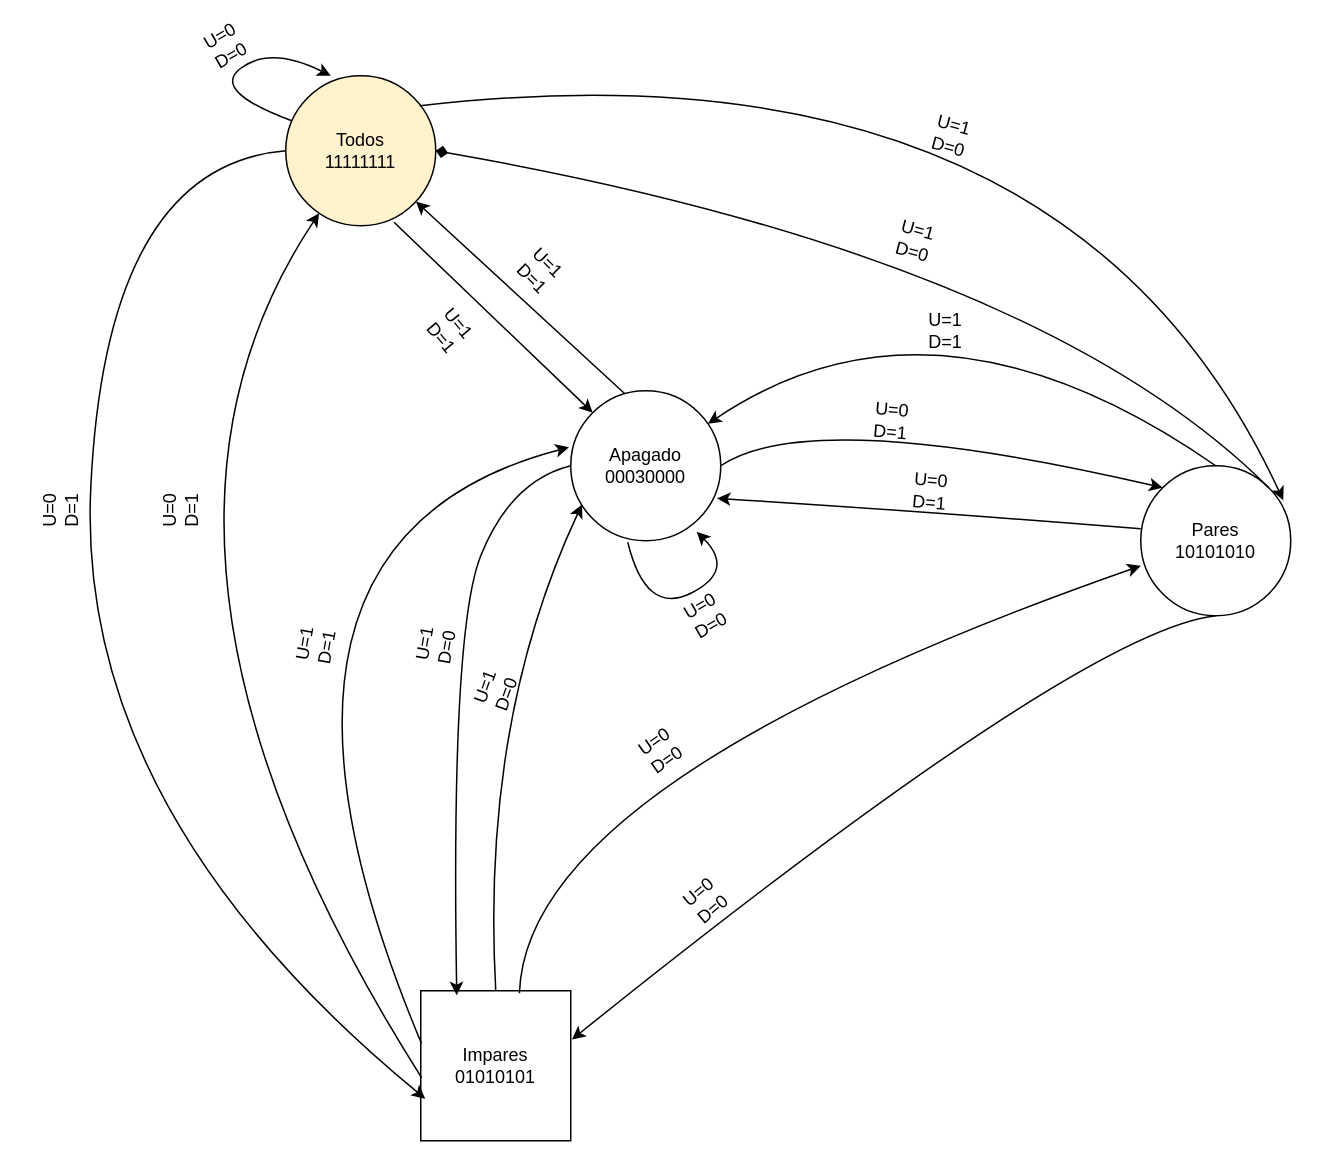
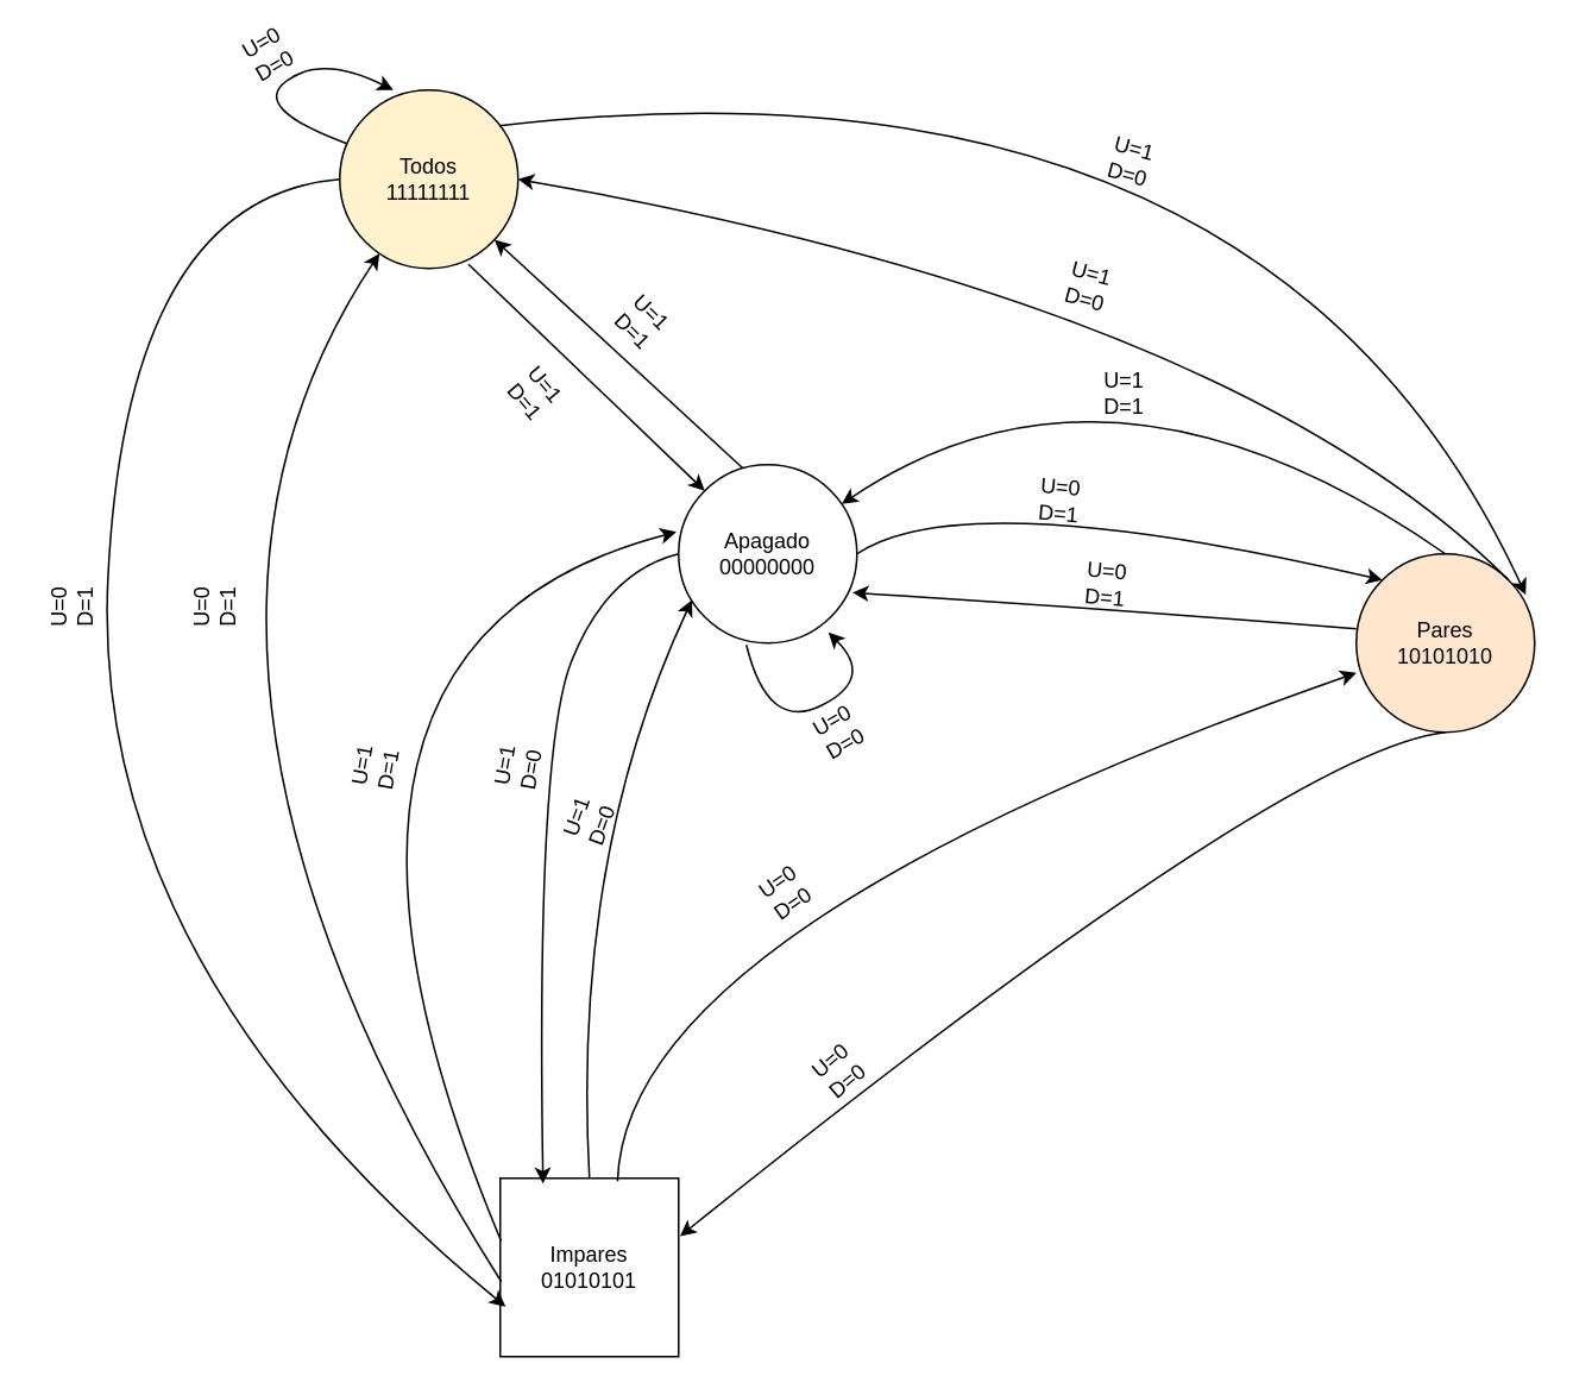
  <mxCell id="0" />
  <mxCell id="1" parent="0" />
  <mxCell id="2" value="Impares&lt;br&gt;01010101" style="whiteSpace=wrap;html=1;rounded=0;" parent="1" vertex="1"><mxGeometry x="280" y="660" width="100" height="100" as="geometry" /></mxCell>
- <mxCell id="3" value="Pares&lt;br&gt;10101010" style="ellipse;whiteSpace=wrap;html=1;" parent="1" vertex="1"><mxGeometry x="760" y="310" width="100" height="100" as="geometry" /></mxCell>
- <mxCell id="4" value="Apagado&lt;br&gt;00030000" style="ellipse;whiteSpace=wrap;html=1;" parent="1" vertex="1"><mxGeometry x="380" y="260" width="100" height="100" as="geometry" /></mxCell>
+ <mxCell id="3" value="Pares&lt;br&gt;10101010" style="ellipse;whiteSpace=wrap;html=1;fillColor=#ffe6cc;" parent="1" vertex="1"><mxGeometry x="760" y="310" width="100" height="100" as="geometry" /></mxCell>
+ <mxCell id="4" value="Apagado&lt;br&gt;00000000" style="ellipse;whiteSpace=wrap;html=1;" parent="1" vertex="1"><mxGeometry x="380" y="260" width="100" height="100" as="geometry" /></mxCell>
  <mxCell id="5" value="" style="curved=1;endArrow=classic;html=1;entryX=0;entryY=0.667;entryDx=0;entryDy=0;entryPerimeter=0;exitX=0.658;exitY=0.017;exitDx=0;exitDy=0;exitPerimeter=0;" parent="1" source="2" target="3" edge="1"><mxGeometry width="50" height="50" relative="1" as="geometry"><mxPoint x="360" y="530" as="sourcePoint" /><mxPoint x="340" y="370" as="targetPoint" /><Array as="points"><mxPoint x="350" y="520" /></Array></mxGeometry></mxCell>
  <mxCell id="6" value="U=0 D=0" style="text;html=1;strokeColor=none;fillColor=none;align=center;verticalAlign=middle;whiteSpace=wrap;rounded=0;rotation=-35;" parent="1" vertex="1"><mxGeometry x="420" y="490" width="40" height="20" as="geometry" /></mxCell>
  <mxCell id="7" value="" style="curved=1;endArrow=classic;html=1;exitX=0.5;exitY=1;exitDx=0;exitDy=0;entryX=1.008;entryY=0.325;entryDx=0;entryDy=0;entryPerimeter=0;" parent="1" source="3" target="2" edge="1"><mxGeometry width="50" height="50" relative="1" as="geometry"><mxPoint x="870" y="450" as="sourcePoint" /><mxPoint x="570" y="510" as="targetPoint" /><Array as="points"><mxPoint x="720" y="420" /></Array></mxGeometry></mxCell>
  <mxCell id="8" value="U=0 D=0" style="text;html=1;strokeColor=none;fillColor=none;align=center;verticalAlign=middle;whiteSpace=wrap;rounded=0;rotation=-40;" parent="1" vertex="1"><mxGeometry x="450" y="590" width="40" height="20" as="geometry" /></mxCell>
  <mxCell id="9" value="" style="curved=1;endArrow=classic;html=1;entryX=0.075;entryY=0.758;entryDx=0;entryDy=0;entryPerimeter=0;exitX=0.5;exitY=0;exitDx=0;exitDy=0;" parent="1" source="2" target="4" edge="1"><mxGeometry width="50" height="50" relative="1" as="geometry"><mxPoint x="248.333" y="540" as="sourcePoint" /><mxPoint x="350" y="480" as="targetPoint" /><Array as="points"><mxPoint x="320" y="480" /></Array></mxGeometry></mxCell>
  <mxCell id="10" value="U=1 D=0" style="text;html=1;strokeColor=none;fillColor=none;align=center;verticalAlign=middle;whiteSpace=wrap;rounded=0;rotation=-70;" parent="1" vertex="1"><mxGeometry x="310" y="450" width="40" height="20" as="geometry" /></mxCell>
  <mxCell id="11" value="" style="curved=1;endArrow=classic;html=1;exitX=0;exitY=0.5;exitDx=0;exitDy=0;entryX=0.24;entryY=0.03;entryDx=0;entryDy=0;entryPerimeter=0;" parent="1" source="4" edge="1" target="2"><mxGeometry width="50" height="50" relative="1" as="geometry"><mxPoint x="360" y="220" as="sourcePoint" /><mxPoint x="297" y="668" as="targetPoint" /><Array as="points"><mxPoint x="340" y="320" /><mxPoint x="300" y="420" /></Array></mxGeometry></mxCell>
  <mxCell id="12" value="U=1 D=0" style="text;html=1;strokeColor=none;fillColor=none;align=center;verticalAlign=middle;whiteSpace=wrap;rounded=0;rotation=-80;" parent="1" vertex="1"><mxGeometry x="270" y="420" width="40" height="20" as="geometry" /></mxCell>
  <mxCell id="13" value="" style="curved=1;endArrow=classic;html=1;exitX=0.5;exitY=0;exitDx=0;exitDy=0;entryX=0;entryY=0;entryDx=0;entryDy=0;" parent="1" target="3" edge="1"><mxGeometry width="50" height="50" relative="1" as="geometry"><mxPoint x="480" y="310" as="sourcePoint" /><mxPoint x="660" y="220" as="targetPoint" /><Array as="points"><mxPoint x="540" y="270" /></Array></mxGeometry></mxCell>
  <mxCell id="14" value="U=0 D=1" style="text;html=1;strokeColor=none;fillColor=none;align=center;verticalAlign=middle;whiteSpace=wrap;rounded=0;rotation=5;" parent="1" vertex="1"><mxGeometry x="574" y="270" width="40" height="20" as="geometry" /></mxCell>
  <mxCell id="15" value="" style="curved=1;endArrow=classic;html=1;exitX=0;exitY=0.5;exitDx=0;exitDy=0;entryX=0.975;entryY=0.717;entryDx=0;entryDy=0;entryPerimeter=0;" parent="1" target="4" edge="1"><mxGeometry width="50" height="50" relative="1" as="geometry"><mxPoint x="760" y="352" as="sourcePoint" /><mxPoint x="677" y="710" as="targetPoint" /><Array as="points"><mxPoint x="610" y="340" /></Array></mxGeometry></mxCell>
  <mxCell id="16" value="U=0 D=1" style="text;html=1;strokeColor=none;fillColor=none;align=center;verticalAlign=middle;whiteSpace=wrap;rounded=0;rotation=5;" parent="1" vertex="1"><mxGeometry x="600" y="317" width="40" height="20" as="geometry" /></mxCell>
  <mxCell id="17" value="U=1 D=1" style="text;html=1;strokeColor=none;fillColor=none;align=center;verticalAlign=middle;whiteSpace=wrap;rounded=0;rotation=45;" parent="1" vertex="1"><mxGeometry x="340" y="170" width="40" height="20" as="geometry" /></mxCell>
  <mxCell id="18" value="" style="endArrow=classic;html=1;exitX=0.722;exitY=0.977;exitDx=0;exitDy=0;exitPerimeter=0;entryX=0;entryY=0;entryDx=0;entryDy=0;" parent="1" source="20" target="4" edge="1"><mxGeometry width="50" height="50" relative="1" as="geometry"><mxPoint x="227.5" y="130" as="sourcePoint" /><mxPoint x="390" y="278" as="targetPoint" /></mxGeometry></mxCell>
  <mxCell id="19" value="U=1 D=1" style="text;html=1;strokeColor=none;fillColor=none;align=center;verticalAlign=middle;whiteSpace=wrap;rounded=0;rotation=50;" parent="1" vertex="1"><mxGeometry x="280" width="40" height="20" as="geometry" y="210" /></mxCell>
  <mxCell id="20" value="Todos&lt;br&gt;11111111" style="ellipse;whiteSpace=wrap;html=1;fillColor=#fff2cc;" parent="1" vertex="1"><mxGeometry x="190" y="50" width="100" height="100" as="geometry" /></mxCell>
  <mxCell id="21" value="" style="endArrow=classic;html=1;exitX=0.357;exitY=0.017;exitDx=0;exitDy=0;exitPerimeter=0;" parent="1" source="4" target="20" edge="1"><mxGeometry width="50" height="50" relative="1" as="geometry"><mxPoint x="390" y="180" as="sourcePoint" /><mxPoint x="440" y="130" as="targetPoint" /></mxGeometry></mxCell>
  <mxCell id="22" value="" style="curved=1;endArrow=classic;html=1;exitX=0.005;exitY=0.352;exitDx=0;exitDy=0;entryX=-0.012;entryY=0.377;entryDx=0;entryDy=0;entryPerimeter=0;exitPerimeter=0;" parent="1" source="2" target="4" edge="1"><mxGeometry width="50" height="50" relative="1" as="geometry"><mxPoint x="210" y="664.2" as="sourcePoint" /><mxPoint x="370" y="290" as="targetPoint" /><Array as="points"><mxPoint x="140" y="360" /></Array></mxGeometry></mxCell>
  <mxCell id="23" value="U=1 D=1" style="text;html=1;strokeColor=none;fillColor=none;align=center;verticalAlign=middle;whiteSpace=wrap;rounded=0;rotation=-80;" parent="1" vertex="1"><mxGeometry x="190" y="420" width="40" height="20" as="geometry" /></mxCell>
  <mxCell id="24" value="" style="curved=1;endArrow=classic;html=1;exitX=0.5;exitY=0;exitDx=0;exitDy=0;" parent="1" source="3" target="4" edge="1"><mxGeometry width="50" height="50" relative="1" as="geometry"><mxPoint x="772.5" y="250.3" as="sourcePoint" /><mxPoint x="490" y="230" as="targetPoint" /><Array as="points"><mxPoint x="623" y="180" /></Array></mxGeometry></mxCell>
  <mxCell id="25" value="U=1 D=1" style="text;html=1;strokeColor=none;fillColor=none;align=center;verticalAlign=middle;whiteSpace=wrap;rounded=0;rotation=0;" parent="1" vertex="1"><mxGeometry x="610" width="40" height="20" as="geometry" y="210" /></mxCell>
- <mxCell id="26" value="" style="curved=1;endArrow=diamond;html=1;exitX=1;exitY=0;exitDx=0;exitDy=0;entryX=1;entryY=0.5;entryDx=0;entryDy=0;" edge="1" parent="1" source="3" target="20"><mxGeometry width="50" height="50" relative="1" as="geometry"><mxPoint x="919" y="200" as="sourcePoint" /><mxPoint x="580" y="182.067" as="targetPoint" /><Array as="points"><mxPoint x="690" y="170" /></Array></mxGeometry></mxCell>
+ <mxCell id="26" value="" style="curved=1;endArrow=classic;html=1;exitX=1;exitY=0;exitDx=0;exitDy=0;entryX=1;entryY=0.5;entryDx=0;entryDy=0;" edge="1" parent="1" source="3" target="20"><mxGeometry width="50" height="50" relative="1" as="geometry"><mxPoint x="919" y="200" as="sourcePoint" /><mxPoint x="580" y="182.067" as="targetPoint" /><Array as="points"><mxPoint x="690" y="170" /></Array></mxGeometry></mxCell>
  <mxCell id="27" value="U=1 D=0" style="text;html=1;strokeColor=none;fillColor=none;align=center;verticalAlign=middle;whiteSpace=wrap;rounded=0;rotation=15;" vertex="1" parent="1"><mxGeometry x="590" y="150" width="40" height="20" as="geometry" /></mxCell>
  <mxCell id="28" value="" style="curved=1;endArrow=classic;html=1;exitX=0.006;exitY=0.58;exitDx=0;exitDy=0;exitPerimeter=0;" edge="1" parent="1" source="2" target="20"><mxGeometry width="50" height="50" relative="1" as="geometry"><mxPoint x="101.5" y="714.5" as="sourcePoint" /><mxPoint x="199.8" y="317" as="targetPoint" /><Array as="points"><mxPoint x="60" y="370" /></Array></mxGeometry></mxCell>
  <mxCell id="29" value="U=0 D=1" style="text;html=1;strokeColor=none;fillColor=none;align=center;verticalAlign=middle;whiteSpace=wrap;rounded=0;rotation=-90;" vertex="1" parent="1"><mxGeometry x="100" y="330" width="40" height="20" as="geometry" /></mxCell>
  <mxCell id="30" value="" style="curved=1;endArrow=classic;html=1;exitX=0;exitY=0.5;exitDx=0;exitDy=0;entryX=0.03;entryY=0.72;entryDx=0;entryDy=0;entryPerimeter=0;" edge="1" parent="1" source="20" target="2"><mxGeometry width="50" height="50" relative="1" as="geometry"><mxPoint x="53" y="82" as="sourcePoint" /><mxPoint x="280" y="730" as="targetPoint" /><Array as="points"><mxPoint x="70" y="110" /><mxPoint x="50" y="540" /></Array></mxGeometry></mxCell>
  <mxCell id="31" value="U=0 D=1" style="text;html=1;strokeColor=none;fillColor=none;align=center;verticalAlign=middle;whiteSpace=wrap;rounded=0;rotation=-90;" vertex="1" parent="1"><mxGeometry x="20" y="330" width="40" height="20" as="geometry" /></mxCell>
  <mxCell id="32" value="" style="curved=1;endArrow=classic;html=1;exitX=0.5;exitY=0;exitDx=0;exitDy=0;entryX=0.95;entryY=0.23;entryDx=0;entryDy=0;entryPerimeter=0;" edge="1" parent="1" target="3"><mxGeometry width="50" height="50" relative="1" as="geometry"><mxPoint x="279.36" y="70" as="sourcePoint" /><mxPoint x="574.005" y="84.645" as="targetPoint" /><Array as="points"><mxPoint x="710" y="20" /></Array></mxGeometry></mxCell>
  <mxCell id="33" value="U=1 D=0" style="text;html=1;strokeColor=none;fillColor=none;align=center;verticalAlign=middle;whiteSpace=wrap;rounded=0;rotation=15;" vertex="1" parent="1"><mxGeometry x="614" y="80" width="40" height="20" as="geometry" /></mxCell>
  <mxCell id="34" value="" style="curved=1;endArrow=classic;html=1;exitX=0.38;exitY=1.01;exitDx=0;exitDy=0;exitPerimeter=0;entryX=0.84;entryY=0.94;entryDx=0;entryDy=0;entryPerimeter=0;" edge="1" parent="1" source="4" target="4"><mxGeometry width="50" height="50" relative="1" as="geometry"><mxPoint x="430" y="430" as="sourcePoint" /><mxPoint x="540" y="361" as="targetPoint" /><Array as="points"><mxPoint x="430" y="410" /><mxPoint x="490" y="380" /></Array></mxGeometry></mxCell>
  <mxCell id="35" value="U=0 D=0" style="text;html=1;strokeColor=none;fillColor=none;align=center;verticalAlign=middle;whiteSpace=wrap;rounded=0;rotation=-30;" vertex="1" parent="1"><mxGeometry x="450" y="400" width="40" height="20" as="geometry" /></mxCell>
  <mxCell id="36" value="" style="curved=1;endArrow=classic;html=1;exitX=0.04;exitY=0.3;exitDx=0;exitDy=0;exitPerimeter=0;" edge="1" parent="1" source="20"><mxGeometry width="50" height="50" relative="1" as="geometry"><mxPoint x="90" y="60" as="sourcePoint" /><mxPoint x="220" y="50" as="targetPoint" /><Array as="points"><mxPoint x="140" y="60" /><mxPoint x="180" y="30" /></Array></mxGeometry></mxCell>
  <mxCell id="37" value="U=0 D=0" style="text;html=1;strokeColor=none;fillColor=none;align=center;verticalAlign=middle;whiteSpace=wrap;rounded=0;rotation=-30;" vertex="1" parent="1"><mxGeometry x="130" y="20" width="40" height="20" as="geometry" /></mxCell>
